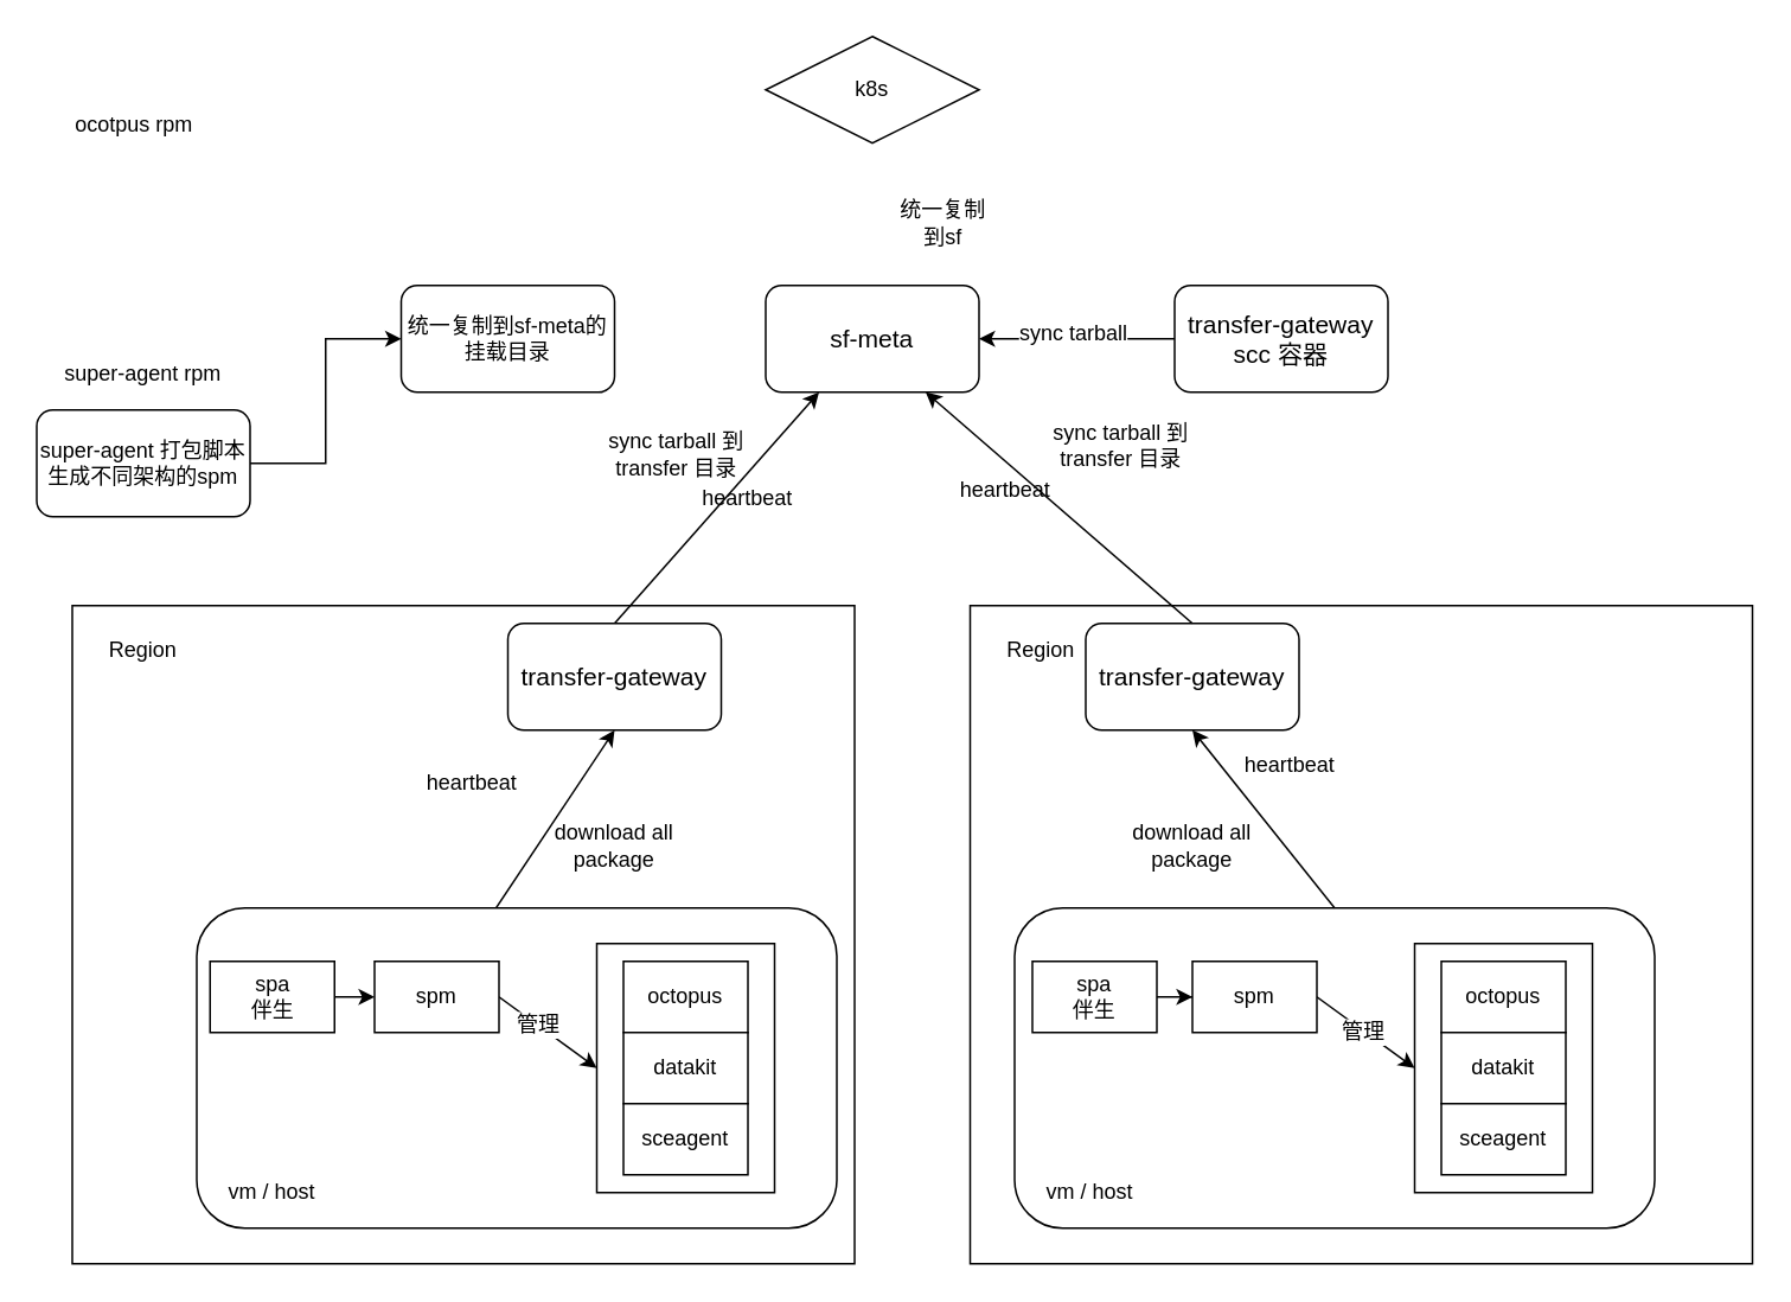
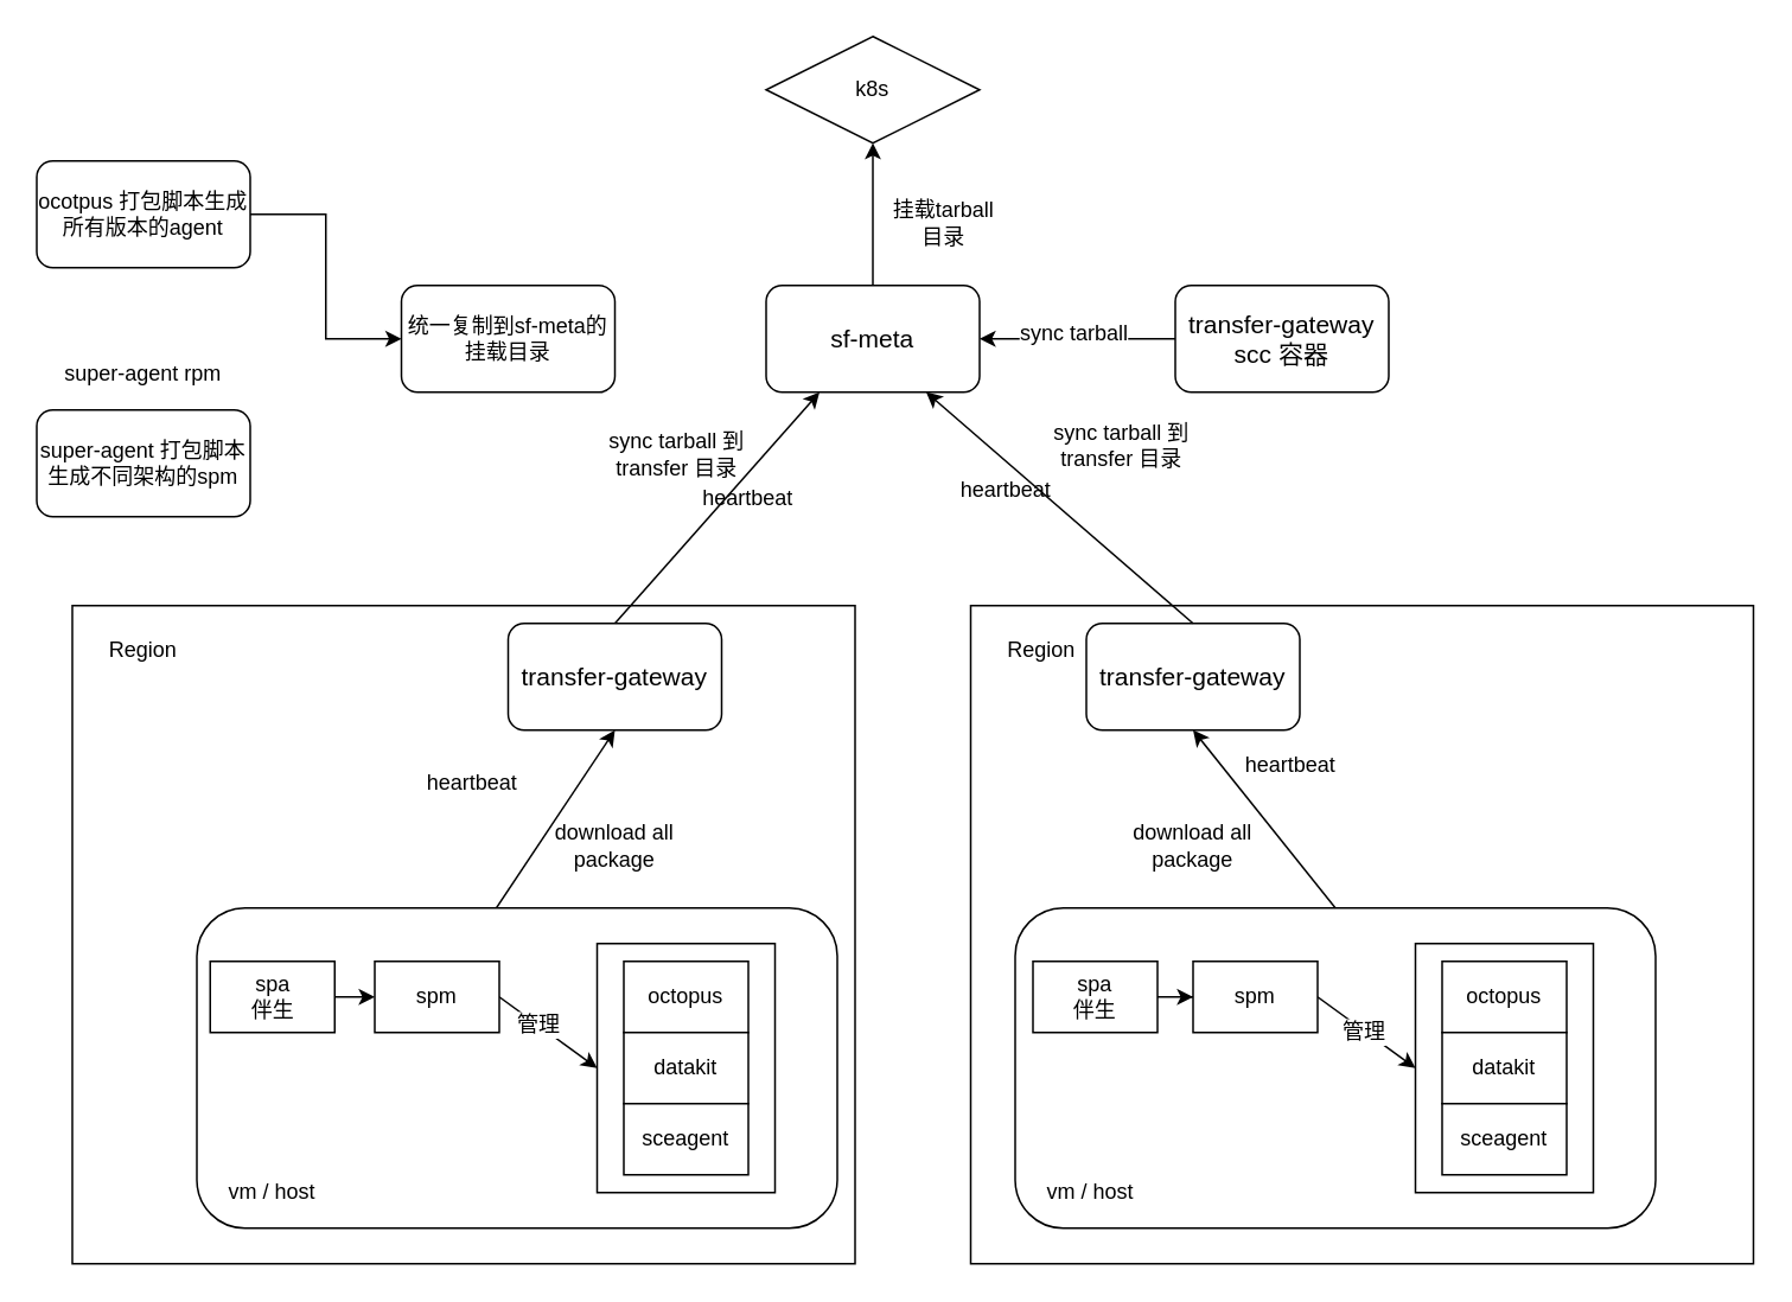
  <mxCell id="0" />
  <mxCell id="1" parent="0" />
+ <mxCell id="2" style="edgeStyle=none;rounded=0;orthogonalLoop=1;jettySize=auto;html=1;entryX=0.5;entryY=1;entryDx=0;entryDy=0;" parent="1" source="3" target="7" edge="1"><mxGeometry relative="1" as="geometry" /></mxCell>
  <mxCell id="3" value="&lt;font style=&quot;font-size: 14px&quot;&gt;sf-meta&lt;/font&gt;" style="rounded=1;whiteSpace=wrap;html=1;" parent="1" vertex="1"><mxGeometry x="430" y="160" width="120" height="60" as="geometry" /></mxCell>
  <mxCell id="4" value="sync tarball 到 transfer 目录" style="text;html=1;strokeColor=none;fillColor=none;align=center;verticalAlign=middle;whiteSpace=wrap;rounded=0;" parent="1" vertex="1"><mxGeometry x="340" y="240" width="80" height="30" as="geometry" /></mxCell>
  <mxCell id="5" value="sync tarball 到 transfer 目录" style="text;html=1;strokeColor=none;fillColor=none;align=center;verticalAlign=middle;whiteSpace=wrap;rounded=0;" parent="1" vertex="1"><mxGeometry x="590" y="235" width="80" height="30" as="geometry" /></mxCell>
  <mxCell id="6" value="统一复制到sf-meta的挂载目录" style="rounded=1;whiteSpace=wrap;html=1;" parent="1" vertex="1"><mxGeometry x="225" y="160" width="120" height="60" as="geometry" /></mxCell>
  <mxCell id="7" value="k8s" style="rhombus;whiteSpace=wrap;html=1;" parent="1" vertex="1"><mxGeometry x="430" y="20" width="120" height="60" as="geometry" /></mxCell>
- <mxCell id="8" value="统一复制到sf" style="text;html=1;strokeColor=none;fillColor=none;align=center;verticalAlign=middle;whiteSpace=wrap;rounded=0;" parent="1" vertex="1"><mxGeometry x="500" y="110" width="60" height="30" as="geometry" /></mxCell>
- <mxCell id="11" value="ocotpus rpm" style="text;html=1;strokeColor=none;fillColor=none;align=center;verticalAlign=middle;whiteSpace=wrap;rounded=0;" parent="1" vertex="1"><mxGeometry x="40" width="70" height="20" as="geometry" y="60" /></mxCell>
+ <mxCell id="8" value="挂载tarball目录" style="text;html=1;strokeColor=none;fillColor=none;align=center;verticalAlign=middle;whiteSpace=wrap;rounded=0;" parent="1" vertex="1"><mxGeometry x="500" y="110" width="60" height="30" as="geometry" /></mxCell>
+ <mxCell id="9" style="edgeStyle=orthogonalEdgeStyle;rounded=0;orthogonalLoop=1;jettySize=auto;html=1;entryX=0;entryY=0.5;entryDx=0;entryDy=0;" parent="1" source="10" target="6" edge="1"><mxGeometry relative="1" as="geometry" /></mxCell>
+ <mxCell id="10" value="ocotpus 打包脚本生成所有版本的agent" style="rounded=1;whiteSpace=wrap;html=1;" parent="1" vertex="1"><mxGeometry x="20" y="90" width="120" height="60" as="geometry" /></mxCell>
  <mxCell id="12" value="heartbeat" style="text;html=1;strokeColor=none;fillColor=none;align=center;verticalAlign=middle;whiteSpace=wrap;rounded=0;" parent="1" vertex="1"><mxGeometry x="400" y="270" width="40" height="20" as="geometry" /></mxCell>
  <mxCell id="13" value="heartbeat" style="text;html=1;strokeColor=none;fillColor=none;align=center;verticalAlign=middle;whiteSpace=wrap;rounded=0;" parent="1" vertex="1"><mxGeometry x="545" y="265" width="40" height="20" as="geometry" /></mxCell>
  <mxCell id="14" value="" style="group" parent="1" vertex="1" connectable="0"><mxGeometry x="40" y="340" width="440" height="370" as="geometry" /></mxCell>
  <mxCell id="15" value="" style="rounded=0;whiteSpace=wrap;html=1;" parent="14" vertex="1"><mxGeometry width="440" height="370" as="geometry" /></mxCell>
  <mxCell id="16" value="&lt;font style=&quot;font-size: 14px&quot;&gt;transfer-gateway&lt;/font&gt;" style="rounded=1;whiteSpace=wrap;html=1;" parent="14" vertex="1"><mxGeometry x="245" y="10" width="120" height="60" as="geometry" /></mxCell>
  <mxCell id="17" style="edgeStyle=none;rounded=0;orthogonalLoop=1;jettySize=auto;html=1;entryX=0.5;entryY=1;entryDx=0;entryDy=0;" parent="14" source="24" target="16" edge="1"><mxGeometry relative="1" as="geometry" /></mxCell>
  <mxCell id="18" value="heartbeat" style="text;html=1;strokeColor=none;fillColor=none;align=center;verticalAlign=middle;whiteSpace=wrap;rounded=0;" parent="14" vertex="1"><mxGeometry x="205" y="90" width="40" height="20" as="geometry" /></mxCell>
  <mxCell id="19" value="" style="group" parent="14" vertex="1" connectable="0"><mxGeometry x="70" y="170" width="360" height="180" as="geometry" /></mxCell>
  <mxCell id="20" value="" style="rounded=1;whiteSpace=wrap;html=1;" parent="19" vertex="1"><mxGeometry width="360" height="180" as="geometry" /></mxCell>
  <mxCell id="21" value="" style="rounded=0;whiteSpace=wrap;html=1;" parent="19" vertex="1"><mxGeometry x="225" y="20" width="100" height="140" as="geometry" /></mxCell>
  <mxCell id="22" style="edgeStyle=none;rounded=0;orthogonalLoop=1;jettySize=auto;html=1;entryX=0;entryY=0.5;entryDx=0;entryDy=0;exitX=1;exitY=0.5;exitDx=0;exitDy=0;" parent="19" source="24" target="21" edge="1"><mxGeometry relative="1" as="geometry" /></mxCell>
  <mxCell id="23" value="管理" style="text;html=1;resizable=0;points=[];align=center;verticalAlign=middle;labelBackgroundColor=#ffffff;" parent="22" vertex="1" connectable="0"><mxGeometry x="-0.2" relative="1" as="geometry"><mxPoint as="offset" /></mxGeometry></mxCell>
  <mxCell id="24" value="spm" style="rounded=0;whiteSpace=wrap;html=1;" parent="19" vertex="1"><mxGeometry x="100" y="30" width="70" height="40" as="geometry" /></mxCell>
  <mxCell id="25" style="edgeStyle=orthogonalEdgeStyle;rounded=0;orthogonalLoop=1;jettySize=auto;html=1;entryX=0;entryY=0.5;entryDx=0;entryDy=0;" parent="19" source="26" target="24" edge="1"><mxGeometry relative="1" as="geometry" /></mxCell>
  <mxCell id="26" value="spa&lt;br&gt;伴生&lt;br&gt;" style="rounded=0;whiteSpace=wrap;html=1;" parent="19" vertex="1"><mxGeometry x="7.5" y="30" width="70" height="40" as="geometry" /></mxCell>
  <mxCell id="27" value="" style="group" parent="19" vertex="1" connectable="0"><mxGeometry x="240" y="30" width="70" height="120" as="geometry" /></mxCell>
  <mxCell id="28" value="octopus" style="rounded=0;whiteSpace=wrap;html=1;" parent="27" vertex="1"><mxGeometry width="70" height="40" as="geometry" /></mxCell>
  <mxCell id="29" value="datakit" style="rounded=0;whiteSpace=wrap;html=1;" parent="27" vertex="1"><mxGeometry y="40" width="70" height="40" as="geometry" /></mxCell>
  <mxCell id="30" value="sceagent" style="rounded=0;whiteSpace=wrap;html=1;" parent="27" vertex="1"><mxGeometry y="80" width="70" height="40" as="geometry" /></mxCell>
  <mxCell id="31" value="vm / host" style="text;html=1;strokeColor=none;fillColor=none;align=center;verticalAlign=middle;whiteSpace=wrap;rounded=0;" parent="19" vertex="1"><mxGeometry x="15" y="150" width="55" height="20" as="geometry" /></mxCell>
  <mxCell id="32" value="Region" style="text;html=1;align=center;verticalAlign=middle;whiteSpace=wrap;rounded=0;" parent="14" vertex="1"><mxGeometry x="10" y="10" width="60" height="30" as="geometry" /></mxCell>
  <mxCell id="33" value="download all package" style="text;html=1;align=center;verticalAlign=middle;whiteSpace=wrap;rounded=0;" parent="14" vertex="1"><mxGeometry x="260" y="120" width="90" height="30" as="geometry" /></mxCell>
  <mxCell id="34" value="" style="group" parent="1" vertex="1" connectable="0"><mxGeometry x="545" y="340" width="440" height="370" as="geometry" /></mxCell>
  <mxCell id="35" value="" style="rounded=0;whiteSpace=wrap;html=1;" parent="34" vertex="1"><mxGeometry width="440" height="370" as="geometry" /></mxCell>
  <mxCell id="36" value="&lt;font style=&quot;font-size: 14px&quot;&gt;transfer-gateway&lt;/font&gt;" style="rounded=1;whiteSpace=wrap;html=1;" parent="34" vertex="1"><mxGeometry x="65" y="10" width="120" height="60" as="geometry" /></mxCell>
  <mxCell id="37" value="" style="group" parent="34" vertex="1" connectable="0"><mxGeometry x="25" y="170" width="360" height="180" as="geometry" /></mxCell>
  <mxCell id="38" value="" style="rounded=1;whiteSpace=wrap;html=1;" parent="37" vertex="1"><mxGeometry width="360" height="180" as="geometry" /></mxCell>
  <mxCell id="39" value="" style="rounded=0;whiteSpace=wrap;html=1;" parent="37" vertex="1"><mxGeometry x="225" y="20" width="100" height="140" as="geometry" /></mxCell>
  <mxCell id="40" style="edgeStyle=none;rounded=0;orthogonalLoop=1;jettySize=auto;html=1;entryX=0;entryY=0.5;entryDx=0;entryDy=0;exitX=1;exitY=0.5;exitDx=0;exitDy=0;" parent="37" source="42" target="39" edge="1"><mxGeometry relative="1" as="geometry" /></mxCell>
  <mxCell id="41" value="管理" style="text;html=1;resizable=0;points=[];align=center;verticalAlign=middle;labelBackgroundColor=#ffffff;" parent="40" vertex="1" connectable="0"><mxGeometry x="-0.059" y="-1" relative="1" as="geometry"><mxPoint as="offset" /></mxGeometry></mxCell>
  <mxCell id="42" value="spm" style="rounded=0;whiteSpace=wrap;html=1;" parent="37" vertex="1"><mxGeometry x="100" y="30" width="70" height="40" as="geometry" /></mxCell>
  <mxCell id="43" style="edgeStyle=orthogonalEdgeStyle;rounded=0;orthogonalLoop=1;jettySize=auto;html=1;entryX=0;entryY=0.5;entryDx=0;entryDy=0;" parent="37" source="44" target="42" edge="1"><mxGeometry relative="1" as="geometry" /></mxCell>
  <mxCell id="44" value="spa&lt;br&gt;伴生" style="rounded=0;whiteSpace=wrap;html=1;" parent="37" vertex="1"><mxGeometry x="10" y="30" width="70" height="40" as="geometry" /></mxCell>
  <mxCell id="45" value="" style="group" parent="37" vertex="1" connectable="0"><mxGeometry x="240" y="30" width="70" height="120" as="geometry" /></mxCell>
  <mxCell id="46" value="octopus" style="rounded=0;whiteSpace=wrap;html=1;" parent="45" vertex="1"><mxGeometry width="70" height="40" as="geometry" /></mxCell>
  <mxCell id="47" value="datakit" style="rounded=0;whiteSpace=wrap;html=1;" parent="45" vertex="1"><mxGeometry y="40" width="70" height="40" as="geometry" /></mxCell>
  <mxCell id="48" value="sceagent" style="rounded=0;whiteSpace=wrap;html=1;" parent="45" vertex="1"><mxGeometry y="80" width="70" height="40" as="geometry" /></mxCell>
  <mxCell id="49" value="vm / host" style="text;html=1;strokeColor=none;fillColor=none;align=center;verticalAlign=middle;whiteSpace=wrap;rounded=0;" parent="37" vertex="1"><mxGeometry x="15" y="150" width="55" height="20" as="geometry" /></mxCell>
  <mxCell id="50" style="edgeStyle=none;rounded=0;orthogonalLoop=1;jettySize=auto;html=1;entryX=0.5;entryY=1;entryDx=0;entryDy=0;exitX=0.5;exitY=0;exitDx=0;exitDy=0;" parent="34" source="38" target="36" edge="1"><mxGeometry relative="1" as="geometry" /></mxCell>
  <mxCell id="51" value="heartbeat" style="text;html=1;strokeColor=none;fillColor=none;align=center;verticalAlign=middle;whiteSpace=wrap;rounded=0;" parent="34" vertex="1"><mxGeometry x="160" y="80" width="40" height="20" as="geometry" /></mxCell>
  <mxCell id="52" value="Region" style="text;html=1;align=center;verticalAlign=middle;whiteSpace=wrap;rounded=0;" parent="34" vertex="1"><mxGeometry x="10" y="10" width="60" height="30" as="geometry" /></mxCell>
  <mxCell id="53" value="download all package" style="text;html=1;align=center;verticalAlign=middle;whiteSpace=wrap;rounded=0;" parent="34" vertex="1"><mxGeometry x="80" y="120" width="90" height="30" as="geometry" /></mxCell>
  <mxCell id="54" style="edgeStyle=none;rounded=0;orthogonalLoop=1;jettySize=auto;html=1;entryX=0.75;entryY=1;entryDx=0;entryDy=0;exitX=0.5;exitY=0;exitDx=0;exitDy=0;" parent="1" source="36" target="3" edge="1"><mxGeometry relative="1" as="geometry" /></mxCell>
  <mxCell id="55" style="rounded=0;orthogonalLoop=1;jettySize=auto;html=1;entryX=0.25;entryY=1;entryDx=0;entryDy=0;exitX=0.5;exitY=0;exitDx=0;exitDy=0;" parent="1" source="16" target="3" edge="1"><mxGeometry relative="1" as="geometry" /></mxCell>
  <mxCell id="56" style="edgeStyle=orthogonalEdgeStyle;rounded=0;orthogonalLoop=1;jettySize=auto;html=1;entryX=1;entryY=0.5;entryDx=0;entryDy=0;" parent="1" source="58" target="3" edge="1"><mxGeometry relative="1" as="geometry" /></mxCell>
  <mxCell id="57" value="&lt;font style=&quot;font-size: 12px;&quot;&gt;sync tarball&lt;/font&gt;" style="edgeLabel;html=1;align=center;verticalAlign=middle;resizable=0;points=[];" parent="56" vertex="1" connectable="0"><mxGeometry x="0.192" y="-4" relative="1" as="geometry"><mxPoint x="8" as="offset" /></mxGeometry></mxCell>
  <mxCell id="58" value="&lt;font style=&quot;font-size: 14px&quot;&gt;transfer-gateway&lt;br&gt;scc 容器&lt;br&gt;&lt;/font&gt;" style="rounded=1;whiteSpace=wrap;html=1;" parent="1" vertex="1"><mxGeometry x="660" y="160" width="120" height="60" as="geometry" /></mxCell>
- <mxCell id="59" style="edgeStyle=orthogonalEdgeStyle;rounded=0;orthogonalLoop=1;jettySize=auto;html=1;entryX=0;entryY=0.5;entryDx=0;entryDy=0;fontSize=14;" edge="1" parent="1" source="60" target="6"><mxGeometry relative="1" as="geometry" /></mxCell>
  <mxCell id="60" value="super-agent 打包脚本生成不同架构的spm" style="rounded=1;whiteSpace=wrap;html=1;" vertex="1" parent="1"><mxGeometry x="20" y="230" width="120" height="60" as="geometry" /></mxCell>
  <mxCell id="61" value="super-agent rpm" style="text;html=1;strokeColor=none;fillColor=none;align=center;verticalAlign=middle;whiteSpace=wrap;rounded=0;" vertex="1" parent="1"><mxGeometry x="30" y="200" width="100" height="20" as="geometry" /></mxCell>
